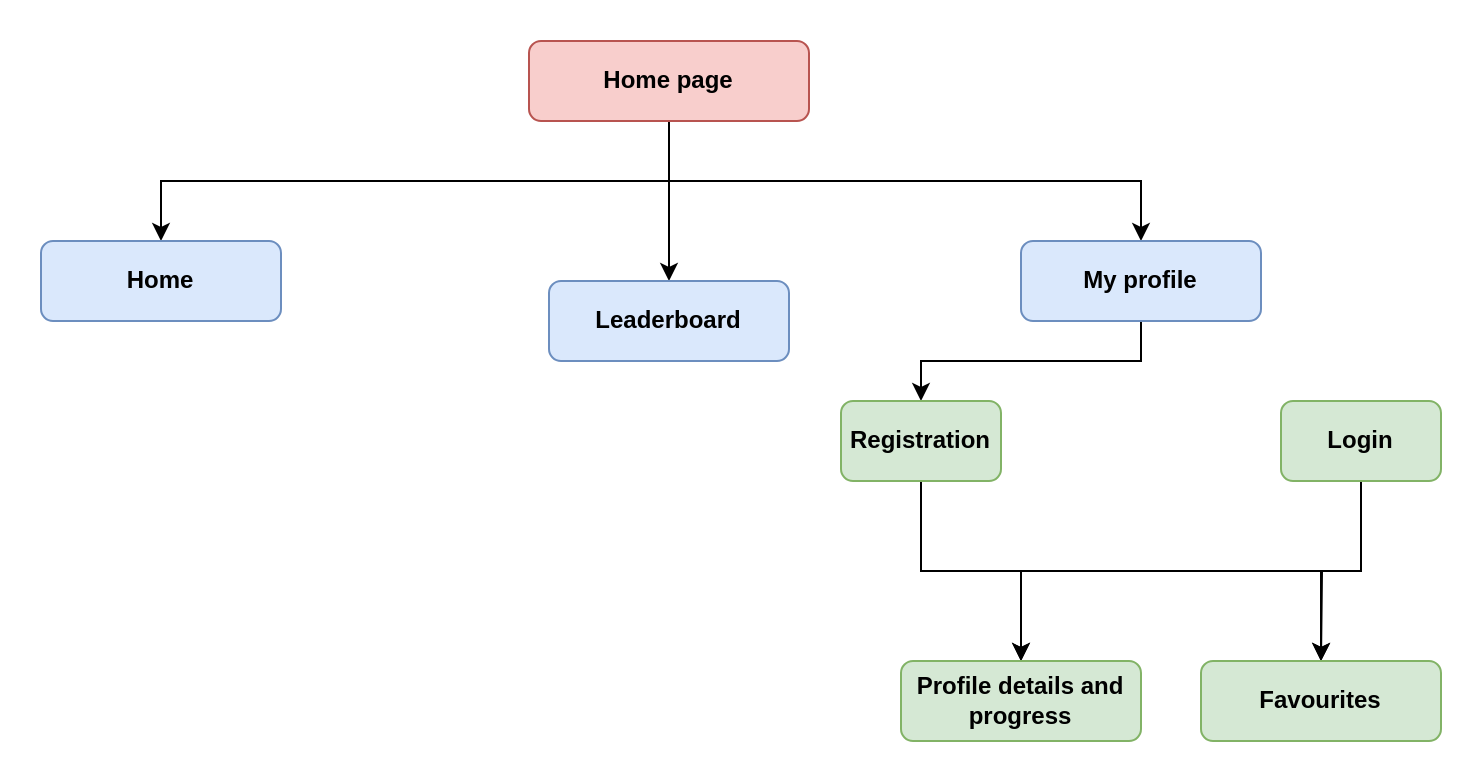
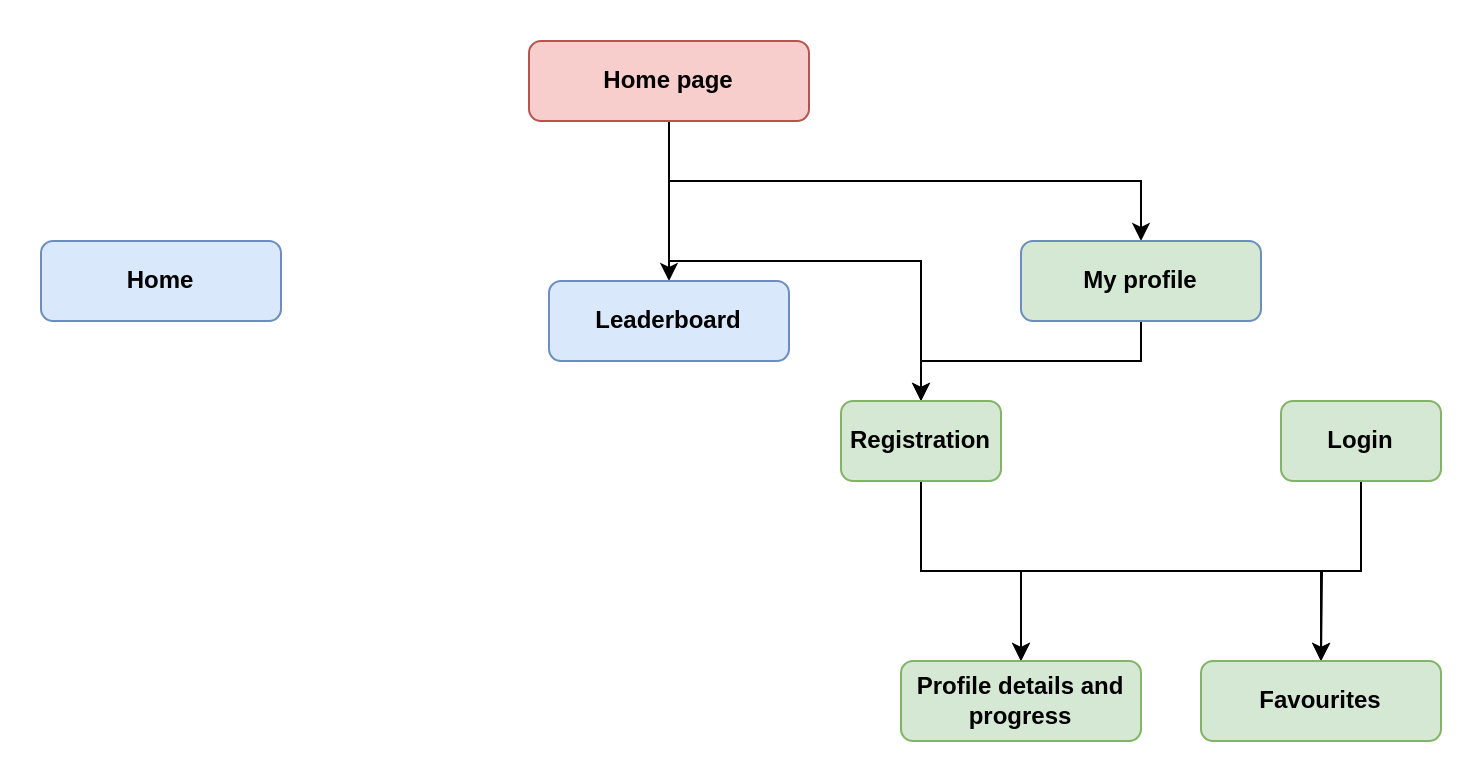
  <mxCell id="0" />
  <mxCell id="1" parent="0" />
  <mxCell id="2" style="edgeStyle=orthogonalEdgeStyle;rounded=0;orthogonalLoop=1;jettySize=auto;html=1;exitX=0.5;exitY=1;exitDx=0;exitDy=0;entryX=0.5;entryY=0;entryDx=0;entryDy=0;" parent="1" source="5" target="7" edge="1"><mxGeometry relative="1" as="geometry" /></mxCell>
- <mxCell id="3" style="edgeStyle=orthogonalEdgeStyle;rounded=0;orthogonalLoop=1;jettySize=auto;html=1;exitX=0.5;exitY=1;exitDx=0;exitDy=0;" parent="1" source="5" target="8" edge="1"><mxGeometry relative="1" as="geometry" /></mxCell>
+ <mxCell id="3" style="edgeStyle=orthogonalEdgeStyle;rounded=0;orthogonalLoop=1;jettySize=auto;html=1;exitX=0.5;exitY=1;exitDx=0;exitDy=0;" parent="1" source="5" target="12" edge="1"><mxGeometry relative="1" as="geometry" /></mxCell>
  <mxCell id="4" style="edgeStyle=orthogonalEdgeStyle;rounded=0;orthogonalLoop=1;jettySize=auto;html=1;exitX=0.5;exitY=1;exitDx=0;exitDy=0;" parent="1" source="5" target="9" edge="1"><mxGeometry relative="1" as="geometry" /></mxCell>
  <mxCell id="5" value="Home page" style="rounded=1;whiteSpace=wrap;html=1;fillColor=#f8cecc;strokeColor=#b85450;fontStyle=1" parent="1" vertex="1"><mxGeometry x="264" width="140" height="40" as="geometry" y="20" /></mxCell>
  <mxCell id="6" style="edgeStyle=orthogonalEdgeStyle;rounded=0;orthogonalLoop=1;jettySize=auto;html=1;exitX=0.5;exitY=1;exitDx=0;exitDy=0;" parent="1" source="7" target="12" edge="1"><mxGeometry relative="1" as="geometry" /></mxCell>
- <mxCell id="7" value="My profile" style="rounded=1;whiteSpace=wrap;html=1;fillColor=#dae8fc;strokeColor=#6c8ebf;fontStyle=1" parent="1" vertex="1"><mxGeometry x="510" y="120" width="120" height="40" as="geometry" /></mxCell>
+ <mxCell id="7" value="My profile" style="rounded=1;whiteSpace=wrap;html=1;fillColor=#d5e8d4;strokeColor=#6c8ebf;fontStyle=1;" parent="1" vertex="1"><mxGeometry x="510" y="120" width="120" height="40" as="geometry" /></mxCell>
  <mxCell id="8" value="Home" style="rounded=1;whiteSpace=wrap;html=1;fillColor=#dae8fc;strokeColor=#6c8ebf;fontStyle=1" parent="1" vertex="1"><mxGeometry x="20" y="120" width="120" height="40" as="geometry" /></mxCell>
  <mxCell id="9" value="Leaderboard" style="rounded=1;whiteSpace=wrap;html=1;fillColor=#dae8fc;strokeColor=#6c8ebf;fontStyle=1" parent="1" vertex="1"><mxGeometry x="274" y="140" width="120" height="40" as="geometry" /></mxCell>
  <mxCell id="10" style="edgeStyle=orthogonalEdgeStyle;rounded=0;orthogonalLoop=1;jettySize=auto;html=1;exitX=0.5;exitY=1;exitDx=0;exitDy=0;" parent="1" source="12" target="16" edge="1"><mxGeometry relative="1" as="geometry" /></mxCell>
  <mxCell id="11" style="edgeStyle=orthogonalEdgeStyle;rounded=0;orthogonalLoop=1;jettySize=auto;html=1;exitX=0.5;exitY=1;exitDx=0;exitDy=0;" parent="1" source="12" target="17" edge="1"><mxGeometry relative="1" as="geometry" /></mxCell>
  <mxCell id="12" value="Registration" style="rounded=1;whiteSpace=wrap;html=1;fillColor=#d5e8d4;strokeColor=#82b366;fontStyle=1" parent="1" vertex="1"><mxGeometry x="420" y="200" width="80" height="40" as="geometry" /></mxCell>
  <mxCell id="13" style="edgeStyle=orthogonalEdgeStyle;rounded=0;orthogonalLoop=1;jettySize=auto;html=1;exitX=0.5;exitY=1;exitDx=0;exitDy=0;" parent="1" source="15" target="16" edge="1"><mxGeometry relative="1" as="geometry" /></mxCell>
  <mxCell id="14" style="edgeStyle=orthogonalEdgeStyle;rounded=0;orthogonalLoop=1;jettySize=auto;html=1;exitX=0.5;exitY=1;exitDx=0;exitDy=0;" parent="1" source="15" edge="1"><mxGeometry relative="1" as="geometry"><mxPoint x="660" y="330" as="targetPoint" /></mxGeometry></mxCell>
  <mxCell id="15" value="Login" style="rounded=1;whiteSpace=wrap;html=1;fillColor=#d5e8d4;strokeColor=#82b366;fontStyle=1" parent="1" vertex="1"><mxGeometry x="640" y="200" width="80" height="40" as="geometry" /></mxCell>
  <mxCell id="16" value="Profile details and progress" style="rounded=1;whiteSpace=wrap;html=1;fillColor=#d5e8d4;strokeColor=#82b366;fontStyle=1" parent="1" vertex="1"><mxGeometry x="450" y="330" width="120" height="40" as="geometry" /></mxCell>
  <mxCell id="17" value="Favourites" style="rounded=1;whiteSpace=wrap;html=1;fillColor=#d5e8d4;strokeColor=#82b366;fontStyle=1" parent="1" vertex="1"><mxGeometry x="600" y="330" width="120" height="40" as="geometry" /></mxCell>
